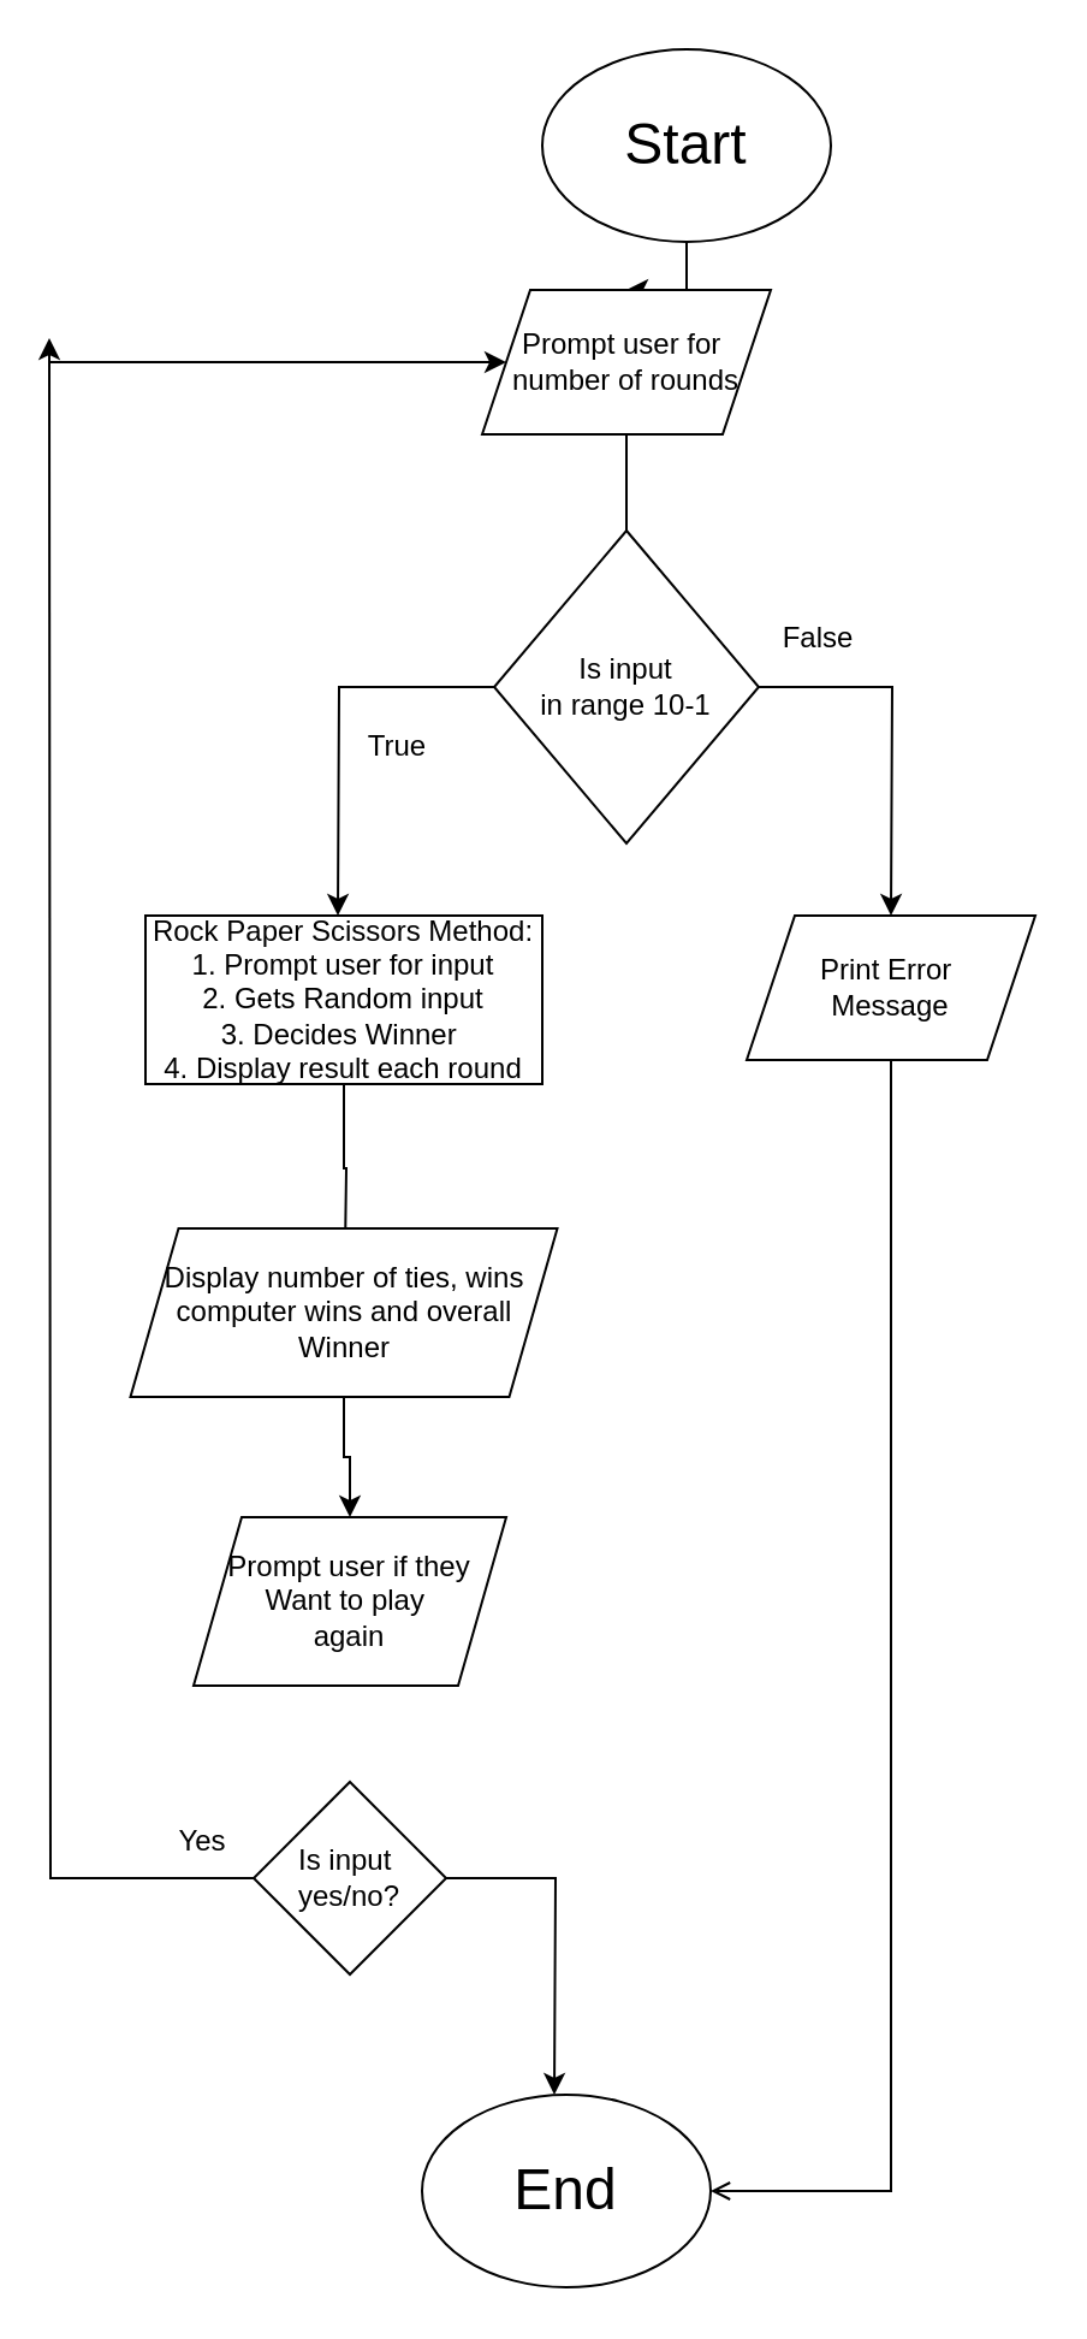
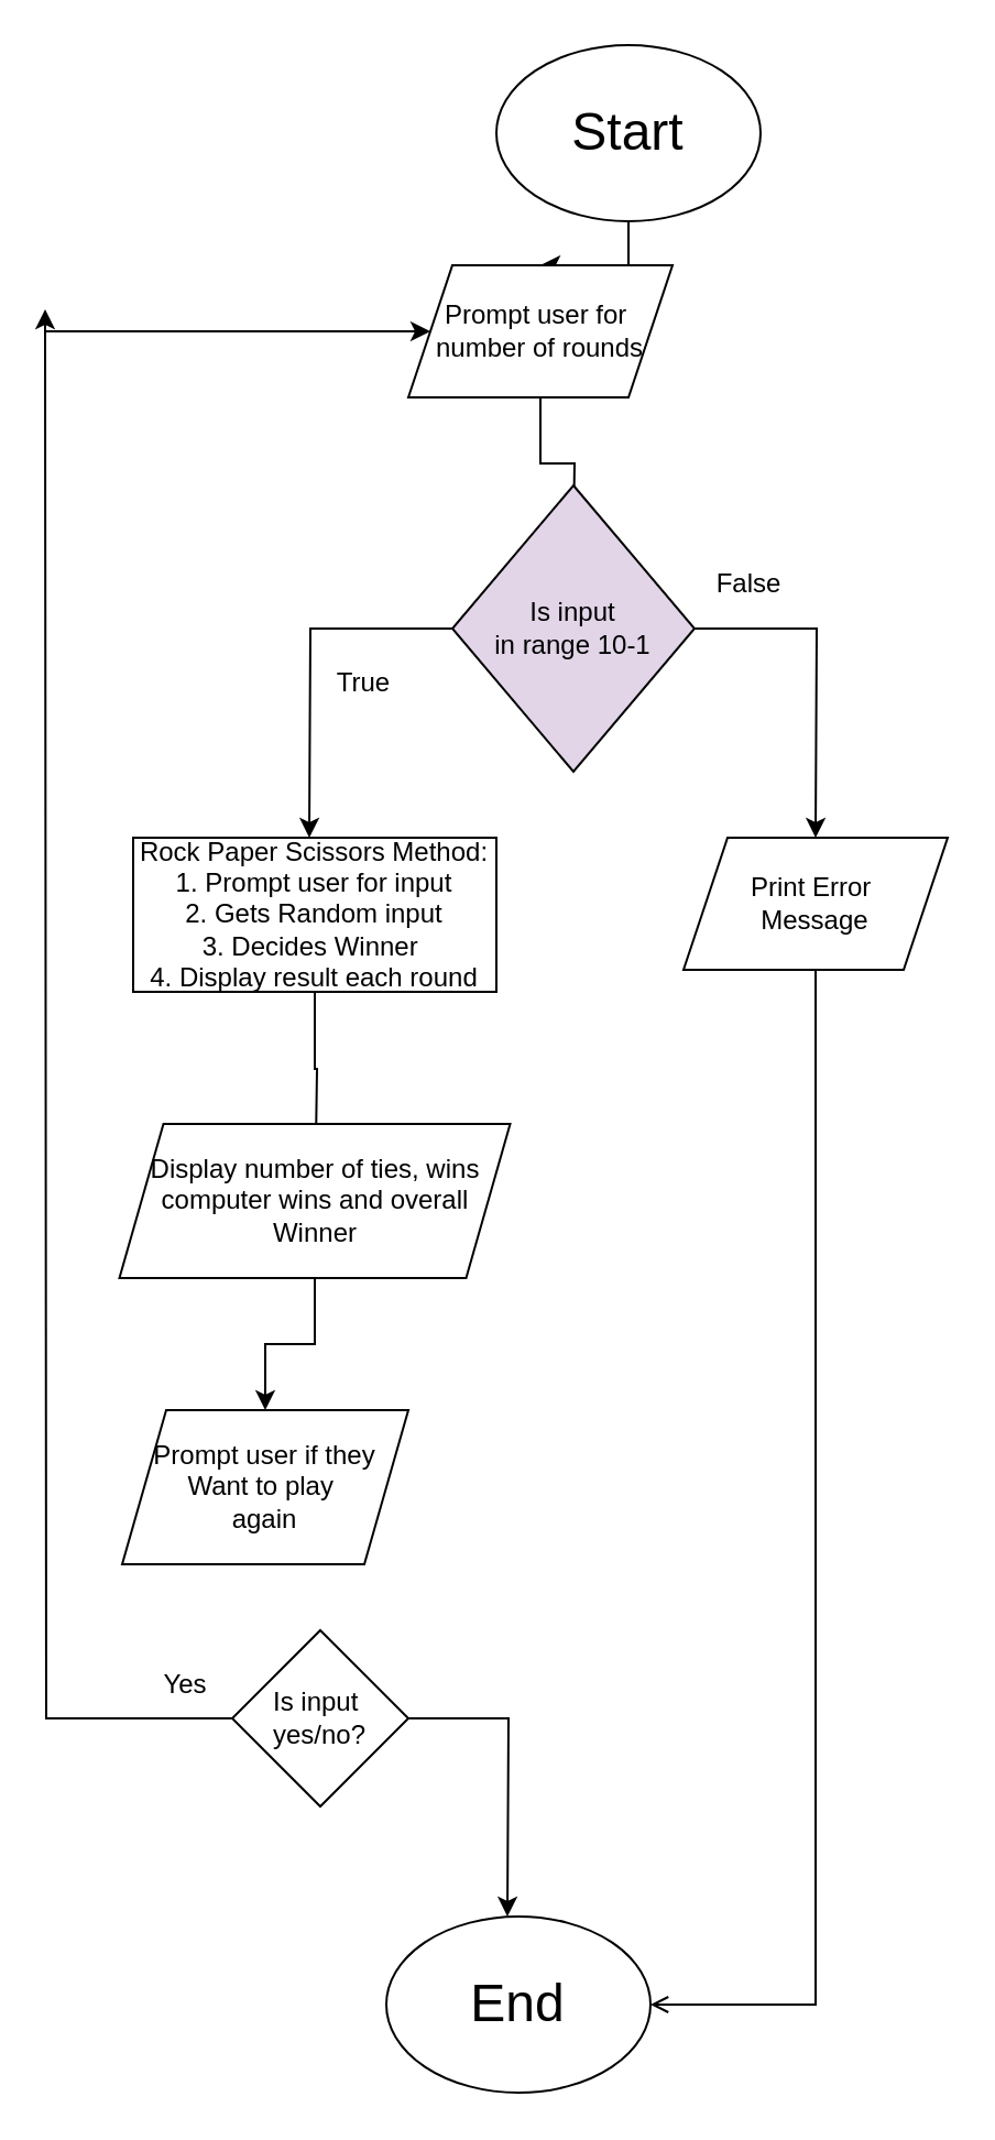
  <mxCell id="0" />
  <mxCell id="1" parent="0" />
  <mxCell id="2" style="edgeStyle=orthogonalEdgeStyle;rounded=0;orthogonalLoop=1;jettySize=auto;html=1;exitX=0.5;exitY=1;exitDx=0;exitDy=0;" edge="1" parent="1" source="3" target="5"><mxGeometry relative="1" as="geometry"><mxPoint x="260" y="150" as="targetPoint" /></mxGeometry></mxCell>
  <mxCell id="3" value="&lt;font style=&quot;font-size: 24px;&quot;&gt;Start&lt;/font&gt;" style="ellipse;whiteSpace=wrap;html=1;" vertex="1" parent="1"><mxGeometry x="225" y="20" width="120" height="80" as="geometry" /></mxCell>
  <mxCell id="4" style="edgeStyle=orthogonalEdgeStyle;rounded=0;orthogonalLoop=1;jettySize=auto;html=1;exitX=0.5;exitY=1;exitDx=0;exitDy=0;" edge="1" parent="1" source="5"><mxGeometry relative="1" as="geometry"><mxPoint x="260" y="240" as="targetPoint" /></mxGeometry></mxCell>
- <mxCell id="5" value="Prompt user for&amp;nbsp;&lt;br&gt;number of rounds" style="shape=parallelogram;perimeter=parallelogramPerimeter;whiteSpace=wrap;html=1;fixedSize=1;" vertex="1" parent="1"><mxGeometry x="200" y="120" width="120" height="60" as="geometry" /></mxCell>
+ <mxCell id="5" value="Prompt user for&amp;nbsp;&lt;br&gt;number of rounds" style="shape=parallelogram;perimeter=parallelogramPerimeter;whiteSpace=wrap;html=1;fixedSize=1;" vertex="1" parent="1"><mxGeometry x="185" y="120" width="120" height="60" as="geometry" /></mxCell>
  <mxCell id="6" style="edgeStyle=orthogonalEdgeStyle;rounded=0;orthogonalLoop=1;jettySize=auto;html=1;exitX=0;exitY=0.5;exitDx=0;exitDy=0;" edge="1" parent="1" source="8"><mxGeometry relative="1" as="geometry"><mxPoint x="140" y="380" as="targetPoint" /></mxGeometry></mxCell>
  <mxCell id="7" style="edgeStyle=orthogonalEdgeStyle;rounded=0;orthogonalLoop=1;jettySize=auto;html=1;exitX=1;exitY=0.5;exitDx=0;exitDy=0;" edge="1" parent="1" source="8"><mxGeometry relative="1" as="geometry"><mxPoint x="370" y="380" as="targetPoint" /></mxGeometry></mxCell>
- <mxCell id="8" value="Is input&lt;br&gt;in range 10-1&lt;br&gt;" style="rhombus;whiteSpace=wrap;html=1;rotation=0;" vertex="1" parent="1"><mxGeometry x="205" y="220" width="110" height="130" as="geometry" /></mxCell>
+ <mxCell id="8" value="Is input&lt;br&gt;in range 10-1&lt;br&gt;" style="rhombus;whiteSpace=wrap;html=1;rotation=0;fillColor=#e1d5e7;" vertex="1" parent="1"><mxGeometry x="205" y="220" width="110" height="130" as="geometry" /></mxCell>
  <mxCell id="9" value="True" style="text;strokeColor=none;align=center;fillColor=none;html=1;verticalAlign=middle;whiteSpace=wrap;rounded=0;" vertex="1" parent="1"><mxGeometry x="135" y="295" width="60" height="30" as="geometry" /></mxCell>
  <mxCell id="10" value="False" style="text;strokeColor=none;align=center;fillColor=none;html=1;verticalAlign=middle;whiteSpace=wrap;rounded=0;" vertex="1" parent="1"><mxGeometry x="310" y="250" width="60" height="30" as="geometry" /></mxCell>
  <mxCell id="11" style="edgeStyle=orthogonalEdgeStyle;rounded=0;orthogonalLoop=1;jettySize=auto;html=1;exitX=0.5;exitY=1;exitDx=0;exitDy=0;" edge="1" parent="1" source="12"><mxGeometry relative="1" as="geometry"><mxPoint x="143" y="520" as="targetPoint" /></mxGeometry></mxCell>
  <mxCell id="12" value="Rock Paper Scissors Method:&lt;br&gt;1. Prompt user for input&lt;br&gt;2. Gets Random input&lt;br&gt;3. Decides Winner&amp;nbsp;&lt;br&gt;4. Display result each round" style="rounded=0;whiteSpace=wrap;html=1;" vertex="1" parent="1"><mxGeometry x="60" y="380" width="165" height="70" as="geometry" /></mxCell>
  <mxCell id="13" style="edgeStyle=orthogonalEdgeStyle;rounded=0;orthogonalLoop=1;jettySize=auto;html=1;exitX=0.5;exitY=1;exitDx=0;exitDy=0;" edge="1" parent="1" source="14" target="15"><mxGeometry relative="1" as="geometry"><mxPoint x="143" y="620" as="targetPoint" /></mxGeometry></mxCell>
  <mxCell id="14" value="Display number of ties, wins&lt;br&gt;computer wins and overall&lt;br&gt;Winner" style="shape=parallelogram;perimeter=parallelogramPerimeter;whiteSpace=wrap;html=1;fixedSize=1;" vertex="1" parent="1"><mxGeometry x="53.75" y="510" width="177.5" height="70" as="geometry" /></mxCell>
- <mxCell id="15" value="Prompt user if they&lt;br&gt;Want to play&amp;nbsp;&lt;br&gt;again" style="shape=parallelogram;perimeter=parallelogramPerimeter;whiteSpace=wrap;html=1;fixedSize=1;" vertex="1" parent="1"><mxGeometry x="80" y="630" width="130" height="70" as="geometry" /></mxCell>
+ <mxCell id="15" value="Prompt user if they&lt;br&gt;Want to play&amp;nbsp;&lt;br&gt;again" style="shape=parallelogram;perimeter=parallelogramPerimeter;whiteSpace=wrap;html=1;fixedSize=1;" vertex="1" parent="1"><mxGeometry x="55" y="640" width="130" height="70" as="geometry" /></mxCell>
  <mxCell id="16" style="edgeStyle=orthogonalEdgeStyle;rounded=0;orthogonalLoop=1;jettySize=auto;html=1;exitX=0;exitY=0.5;exitDx=0;exitDy=0;" edge="1" parent="1" source="18"><mxGeometry relative="1" as="geometry"><mxPoint x="20" y="140" as="targetPoint" /></mxGeometry></mxCell>
  <mxCell id="17" style="edgeStyle=orthogonalEdgeStyle;rounded=0;orthogonalLoop=1;jettySize=auto;html=1;exitX=1;exitY=0.5;exitDx=0;exitDy=0;" edge="1" parent="1" source="18"><mxGeometry relative="1" as="geometry"><mxPoint x="230" y="870" as="targetPoint" /></mxGeometry></mxCell>
  <mxCell id="18" value="Is input&amp;nbsp;&lt;br&gt;yes/no?" style="rhombus;whiteSpace=wrap;html=1;" vertex="1" parent="1"><mxGeometry x="105" y="740" width="80" height="80" as="geometry" /></mxCell>
  <mxCell id="19" value="Yes" style="text;strokeColor=none;align=center;fillColor=none;html=1;verticalAlign=middle;whiteSpace=wrap;rounded=0;" vertex="1" parent="1"><mxGeometry x="53.75" y="750" width="60" height="30" as="geometry" /></mxCell>
  <mxCell id="20" value="&lt;font style=&quot;font-size: 24px;&quot;&gt;End&lt;/font&gt;" style="ellipse;whiteSpace=wrap;html=1;" vertex="1" parent="1"><mxGeometry x="175" y="870" width="120" height="80" as="geometry" /></mxCell>
  <mxCell id="21" style="edgeStyle=orthogonalEdgeStyle;rounded=0;orthogonalLoop=1;jettySize=auto;html=1;exitX=0.5;exitY=1;exitDx=0;exitDy=0;entryX=1;entryY=0.5;entryDx=0;entryDy=0;endArrow=open;" edge="1" parent="1" source="22" target="20"><mxGeometry relative="1" as="geometry" /></mxCell>
  <mxCell id="22" value="Print Error&amp;nbsp;&lt;br&gt;Message&lt;br&gt;" style="shape=parallelogram;perimeter=parallelogramPerimeter;whiteSpace=wrap;html=1;fixedSize=1;" vertex="1" parent="1"><mxGeometry x="310" y="380" width="120" height="60" as="geometry" /></mxCell>
  <mxCell id="23" value="" style="endArrow=classic;html=1;rounded=0;entryX=0;entryY=0.5;entryDx=0;entryDy=0;" edge="1" parent="1" target="5"><mxGeometry width="50" height="50" relative="1" as="geometry"><mxPoint x="20" y="150" as="sourcePoint" /><mxPoint x="70" y="100" as="targetPoint" /><Array as="points" /></mxGeometry></mxCell>
